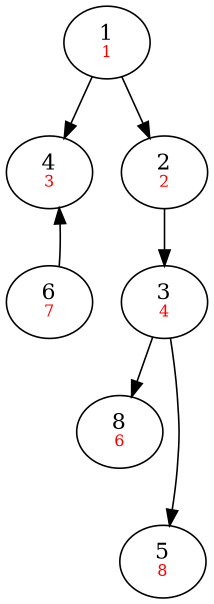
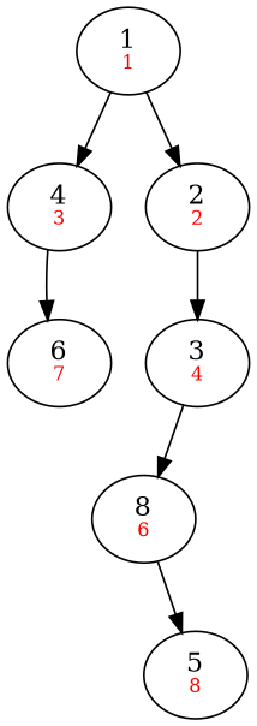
  digraph {
    n1 [label=<1<br/><font point-size="10" color="red">1</font>>]
    n2 [label=<4<br/><font point-size="10" color="red">3</font>>]
    n3 [label=<2<br/><font point-size="10" color="red">2</font>>]
    n4 [label=<6<br/><font point-size="10" color="red">7</font>>]
    n5 [label=<3<br/><font point-size="10" color="red">4</font>>]
    n6 [label=<8<br/><font point-size="10" color="red">6</font>>]
    n7 [label=<5<br/><font point-size="10" color="red">8</font>>]
    n1 -> n2
    n1 -> n3
-   n4 -> n2
+   n2 -> n4
    n3 -> n5
    n5 -> n6
-   n5 -> n7
+   n6 -> n7
  }
